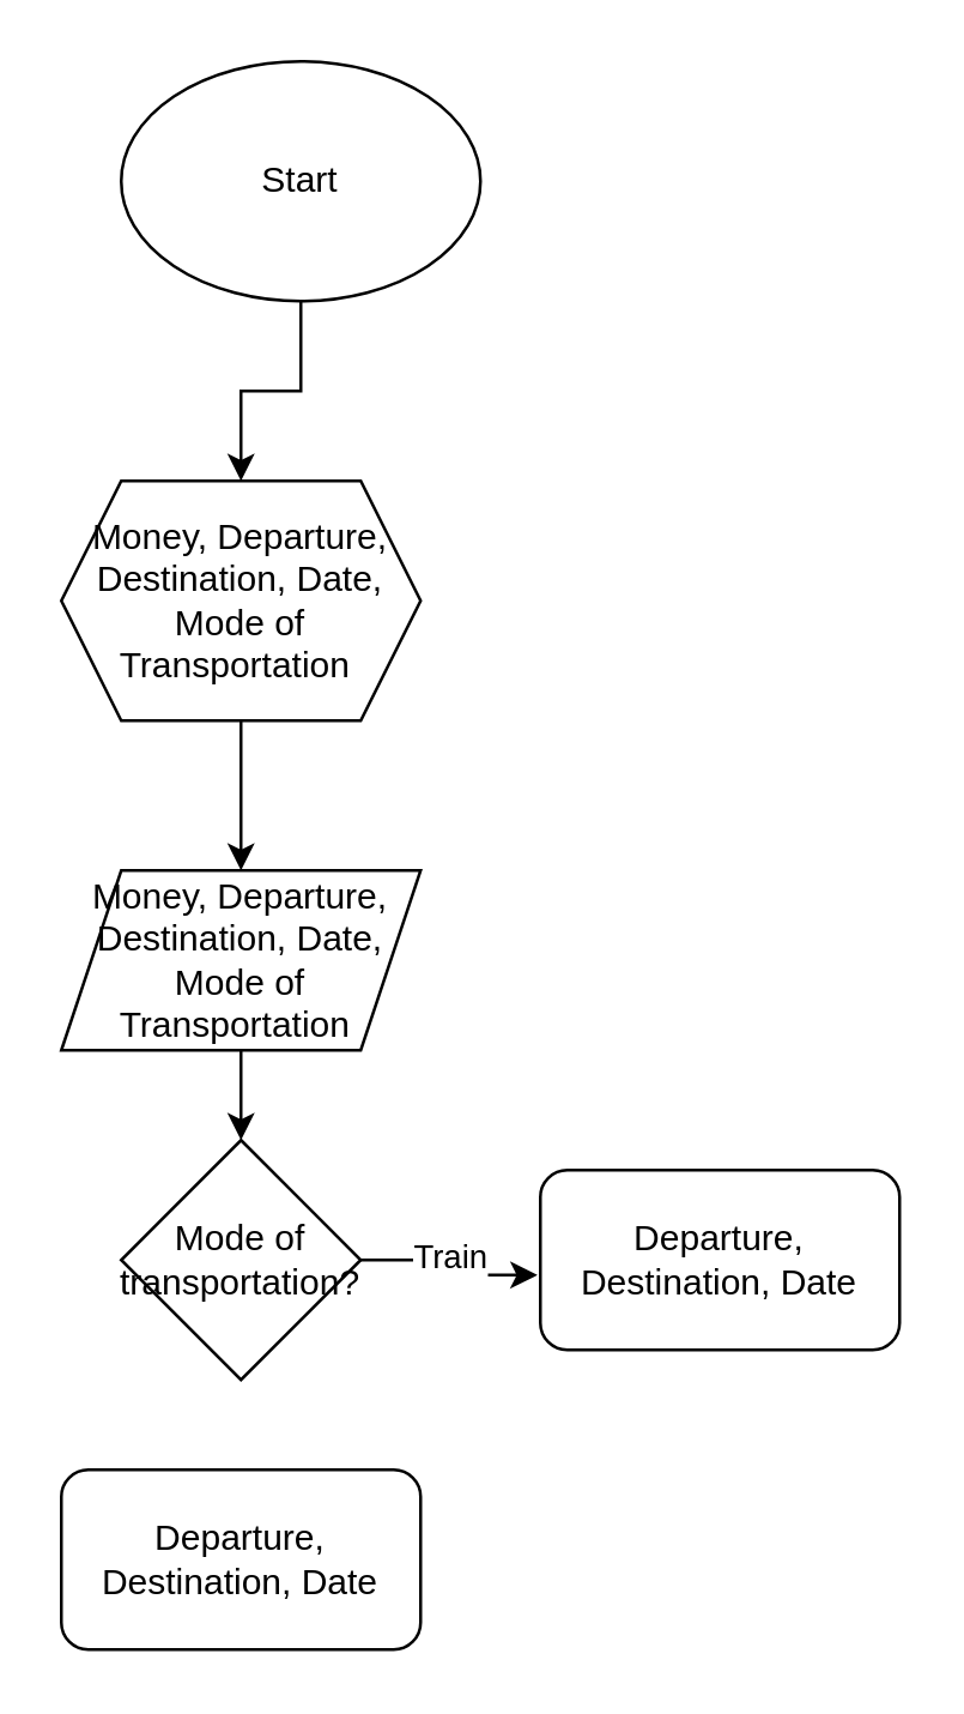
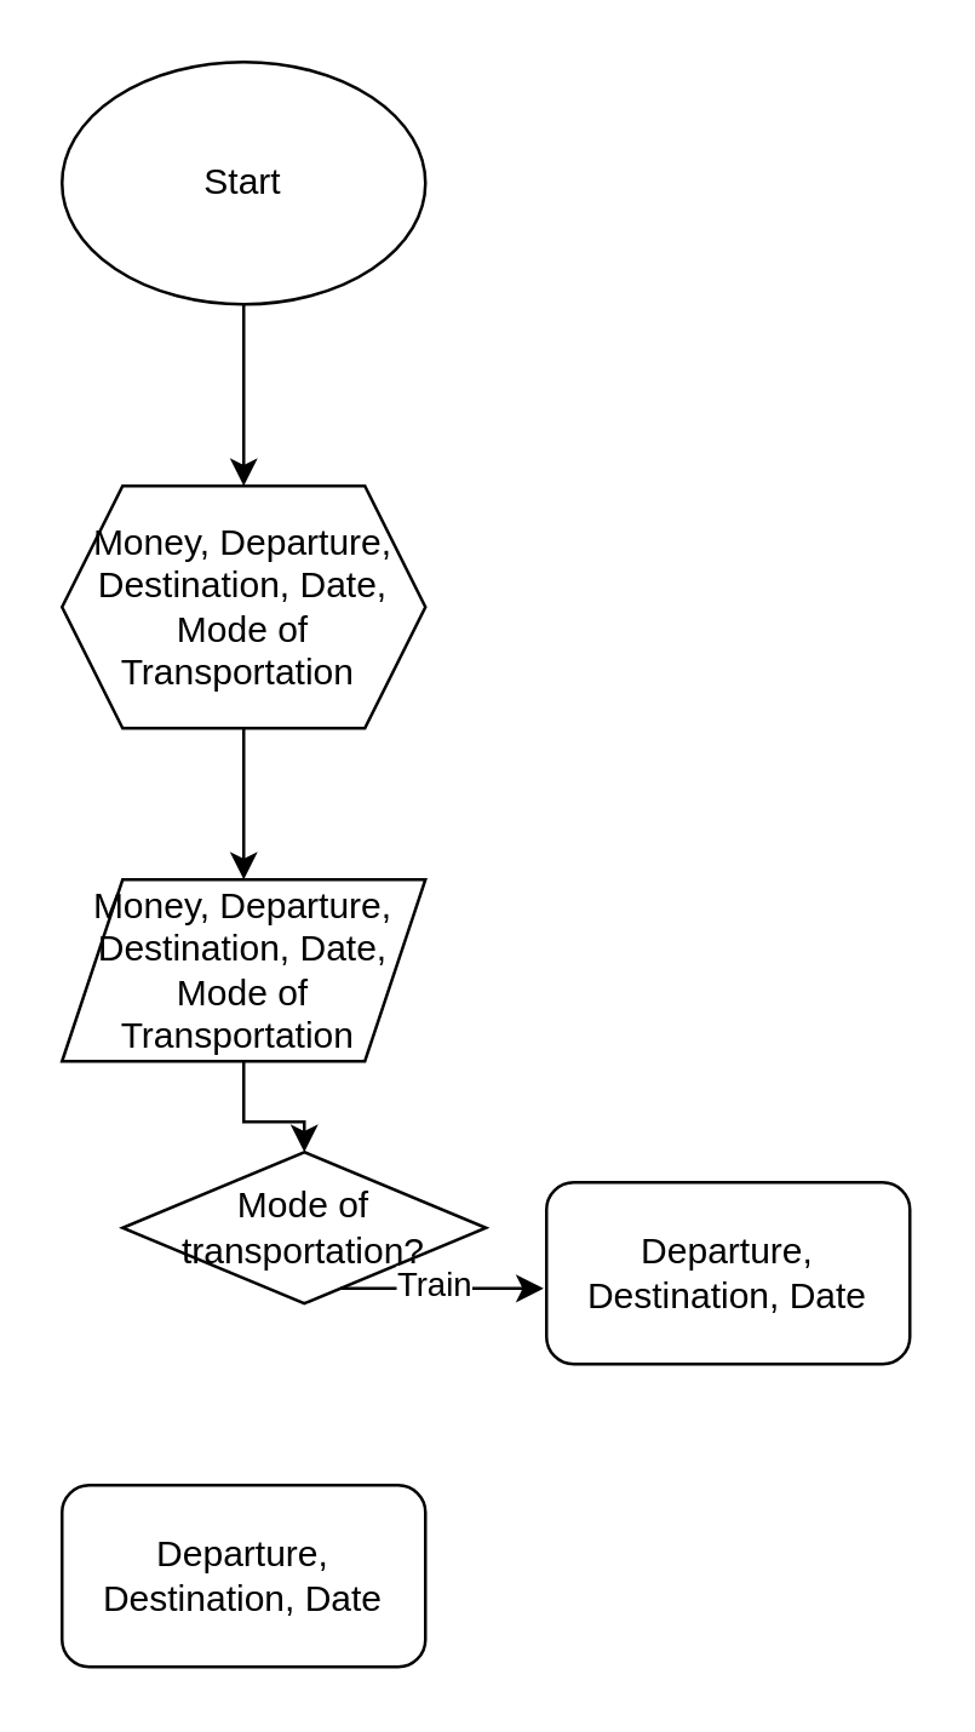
  <mxCell id="0" />
  <mxCell id="1" parent="0" />
  <mxCell id="2" style="edgeStyle=orthogonalEdgeStyle;rounded=0;orthogonalLoop=1;jettySize=auto;html=1;entryX=0.5;entryY=0;entryDx=0;entryDy=0;" edge="1" parent="1" source="3" target="5"><mxGeometry relative="1" as="geometry" /></mxCell>
- <mxCell id="3" value="Start" style="ellipse;whiteSpace=wrap;html=1;" vertex="1" parent="1"><mxGeometry x="40" y="20" width="120" height="80" as="geometry" /></mxCell>
+ <mxCell id="3" value="Start" style="ellipse;whiteSpace=wrap;html=1;" vertex="1" parent="1"><mxGeometry x="20" y="20" width="120" height="80" as="geometry" /></mxCell>
  <mxCell id="4" style="edgeStyle=orthogonalEdgeStyle;rounded=0;orthogonalLoop=1;jettySize=auto;html=1;entryX=0.5;entryY=0;entryDx=0;entryDy=0;" edge="1" parent="1" source="5" target="7"><mxGeometry relative="1" as="geometry" /></mxCell>
  <mxCell id="5" value="Money, Departure, Destination, Date, Mode of Transportation&amp;nbsp;" style="shape=hexagon;perimeter=hexagonPerimeter2;whiteSpace=wrap;html=1;fixedSize=1;" vertex="1" parent="1"><mxGeometry x="20" y="160" width="120" height="80" as="geometry" /></mxCell>
  <mxCell id="6" style="edgeStyle=orthogonalEdgeStyle;rounded=0;orthogonalLoop=1;jettySize=auto;html=1;entryX=0.5;entryY=0;entryDx=0;entryDy=0;" edge="1" parent="1" source="7" target="8"><mxGeometry relative="1" as="geometry" /></mxCell>
  <mxCell id="7" value="Money, Departure, Destination, Date, Mode of Transportation&amp;nbsp;" style="shape=parallelogram;perimeter=parallelogramPerimeter;whiteSpace=wrap;html=1;fixedSize=1;" vertex="1" parent="1"><mxGeometry x="20" y="290" width="120" height="60" as="geometry" /></mxCell>
- <mxCell id="8" value="Mode of transportation?" style="rhombus;whiteSpace=wrap;html=1;" vertex="1" parent="1"><mxGeometry x="40" y="380" width="80" height="80" as="geometry" /></mxCell>
+ <mxCell id="8" value="Mode of transportation?" style="rhombus;whiteSpace=wrap;html=1;" vertex="1" parent="1"><mxGeometry x="40" y="380" width="120" height="50" as="geometry" /></mxCell>
  <mxCell id="9" value="Departure, Destination, Date" style="rounded=1;whiteSpace=wrap;html=1;" vertex="1" parent="1"><mxGeometry x="180" y="390" width="120" height="60" as="geometry" /></mxCell>
  <mxCell id="10" style="edgeStyle=orthogonalEdgeStyle;rounded=0;orthogonalLoop=1;jettySize=auto;html=1;entryX=-0.008;entryY=0.584;entryDx=0;entryDy=0;entryPerimeter=0;" edge="1" parent="1" source="8" target="9"><mxGeometry relative="1" as="geometry"><Array as="points"><mxPoint x="160" y="420" /><mxPoint x="160" y="425" /></Array></mxGeometry></mxCell>
  <mxCell id="11" value="Train" style="edgeLabel;html=1;align=center;verticalAlign=middle;resizable=0;points=[];" vertex="1" connectable="0" parent="10"><mxGeometry x="-0.085" y="2" relative="1" as="geometry"><mxPoint as="offset" /></mxGeometry></mxCell>
  <mxCell id="12" value="Departure, Destination, Date" style="rounded=1;whiteSpace=wrap;html=1;" vertex="1" parent="1"><mxGeometry x="20" y="490" width="120" height="60" as="geometry" /></mxCell>
